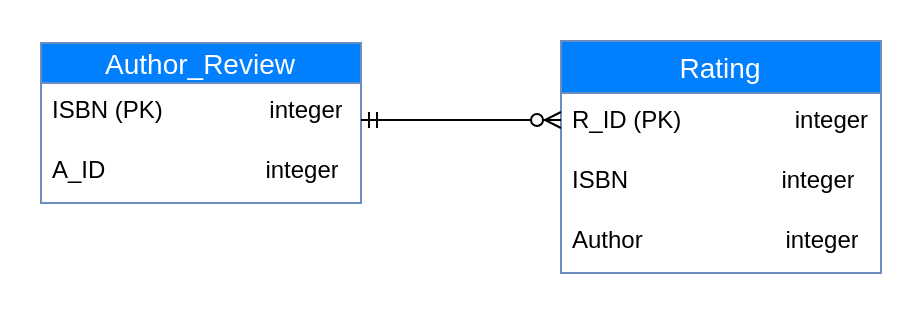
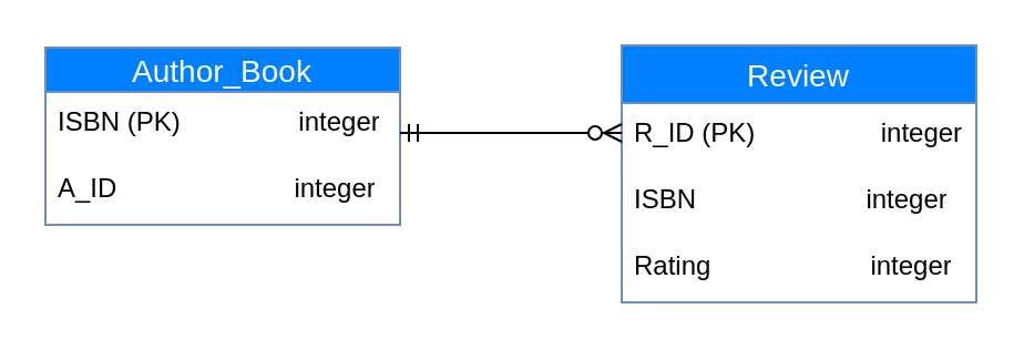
  <mxCell id="0" />
  <mxCell id="1" parent="0" />
- <mxCell id="2" value="Author_Review" style="swimlane;fontStyle=0;childLayout=stackLayout;horizontal=1;startSize=20;horizontalStack=0;resizeParent=1;resizeParentMax=0;resizeLast=0;collapsible=1;marginBottom=0;align=center;fontSize=14;fillStyle=solid;fillColor=#007FFF;strokeColor=#6c8ebf;fontColor=#FFFFFF;labelBackgroundColor=none;" vertex="1" parent="1"><mxGeometry x="20" y="21" width="160" height="80" as="geometry" /></mxCell>
+ <mxCell id="2" value="Author_Book" style="swimlane;fontStyle=0;childLayout=stackLayout;horizontal=1;startSize=20;horizontalStack=0;resizeParent=1;resizeParentMax=0;resizeLast=0;collapsible=1;marginBottom=0;align=center;fontSize=14;fillStyle=solid;fillColor=#007FFF;strokeColor=#6c8ebf;fontColor=#FFFFFF;labelBackgroundColor=none;" vertex="1" parent="1"><mxGeometry x="20" y="21" width="160" height="80" as="geometry" /></mxCell>
  <mxCell id="3" value="ISBN (PK)&amp;nbsp; &amp;nbsp; &amp;nbsp; &amp;nbsp; &amp;nbsp; &amp;nbsp; &amp;nbsp; &amp;nbsp; integer" style="text;strokeColor=none;fillColor=none;spacingLeft=4;spacingRight=4;overflow=hidden;rotatable=0;points=[[0,0.5],[1,0.5]];portConstraint=eastwest;fontSize=12;whiteSpace=wrap;html=1;" vertex="1" parent="2"><mxGeometry y="20" width="160" height="30" as="geometry" /></mxCell>
  <mxCell id="4" value="A_ID&lt;span style=&quot;white-space: pre;&quot;&gt;&#09;&lt;/span&gt;&lt;span style=&quot;white-space: pre;&quot;&gt;&#09;&lt;/span&gt;&lt;span style=&quot;white-space: pre;&quot;&gt;&#09;&lt;/span&gt;integer" style="text;strokeColor=none;fillColor=none;spacingLeft=4;spacingRight=4;overflow=hidden;rotatable=0;points=[[0,0.5],[1,0.5]];portConstraint=eastwest;fontSize=12;whiteSpace=wrap;html=1;" vertex="1" parent="2"><mxGeometry y="50" width="160" height="30" as="geometry" /></mxCell>
- <mxCell id="5" value="Rating" style="swimlane;fontStyle=0;childLayout=stackLayout;horizontal=1;startSize=26;horizontalStack=0;resizeParent=1;resizeParentMax=0;resizeLast=0;collapsible=1;marginBottom=0;align=center;fontSize=14;fillColor=#007FFF;strokeColor=#6c8ebf;fontColor=#FFFFFF;" vertex="1" parent="1"><mxGeometry x="280" y="20" width="160" height="116" as="geometry" /></mxCell>
+ <mxCell id="5" value="Review" style="swimlane;fontStyle=0;childLayout=stackLayout;horizontal=1;startSize=26;horizontalStack=0;resizeParent=1;resizeParentMax=0;resizeLast=0;collapsible=1;marginBottom=0;align=center;fontSize=14;fillColor=#007FFF;strokeColor=#6c8ebf;fontColor=#FFFFFF;" vertex="1" parent="1"><mxGeometry x="280" y="20" width="160" height="116" as="geometry" /></mxCell>
  <mxCell id="6" value="R_ID (PK)&amp;nbsp; &amp;nbsp; &amp;nbsp; &amp;nbsp; &amp;nbsp; &amp;nbsp; &amp;nbsp; &amp;nbsp; &amp;nbsp;integer" style="text;strokeColor=none;fillColor=none;spacingLeft=4;spacingRight=4;overflow=hidden;rotatable=0;points=[[0,0.5],[1,0.5]];portConstraint=eastwest;fontSize=12;whiteSpace=wrap;html=1;" vertex="1" parent="5"><mxGeometry y="26" width="160" height="30" as="geometry" /></mxCell>
  <mxCell id="7" value="ISBN&amp;nbsp; &amp;nbsp; &amp;nbsp; &amp;nbsp; &amp;nbsp; &amp;nbsp; &amp;nbsp; &amp;nbsp; &amp;nbsp; &amp;nbsp; &amp;nbsp; &amp;nbsp;integer" style="text;strokeColor=none;fillColor=none;spacingLeft=4;spacingRight=4;overflow=hidden;rotatable=0;points=[[0,0.5],[1,0.5]];portConstraint=eastwest;fontSize=12;whiteSpace=wrap;html=1;" vertex="1" parent="5"><mxGeometry y="56" width="160" height="30" as="geometry" /></mxCell>
- <mxCell id="8" value="Author&lt;span style=&quot;white-space: pre;&quot;&gt;&#09;&lt;/span&gt;&lt;span style=&quot;white-space: pre;&quot;&gt;&#09;&lt;/span&gt;&lt;span style=&quot;white-space: pre;&quot;&gt;&#09;&lt;/span&gt;integer" style="text;strokeColor=none;fillColor=none;spacingLeft=4;spacingRight=4;overflow=hidden;rotatable=0;points=[[0,0.5],[1,0.5]];portConstraint=eastwest;fontSize=12;whiteSpace=wrap;html=1;" vertex="1" parent="5"><mxGeometry y="86" width="160" height="30" as="geometry" /></mxCell>
+ <mxCell id="8" value="Rating&lt;span style=&quot;white-space: pre;&quot;&gt;&#09;&lt;/span&gt;&lt;span style=&quot;white-space: pre;&quot;&gt;&#09;&lt;/span&gt;&lt;span style=&quot;white-space: pre;&quot;&gt;&#09;&lt;/span&gt;integer" style="text;strokeColor=none;fillColor=none;spacingLeft=4;spacingRight=4;overflow=hidden;rotatable=0;points=[[0,0.5],[1,0.5]];portConstraint=eastwest;fontSize=12;whiteSpace=wrap;html=1;" vertex="1" parent="5"><mxGeometry y="86" width="160" height="30" as="geometry" /></mxCell>
  <mxCell id="9" value="" style="fontSize=12;html=1;endArrow=ERzeroToMany;startArrow=ERmandOne;rounded=0;" edge="1" parent="1"><mxGeometry width="100" height="100" relative="1" as="geometry"><mxPoint x="180" y="59.5" as="sourcePoint" /><mxPoint x="280" y="59.5" as="targetPoint" /></mxGeometry></mxCell>
